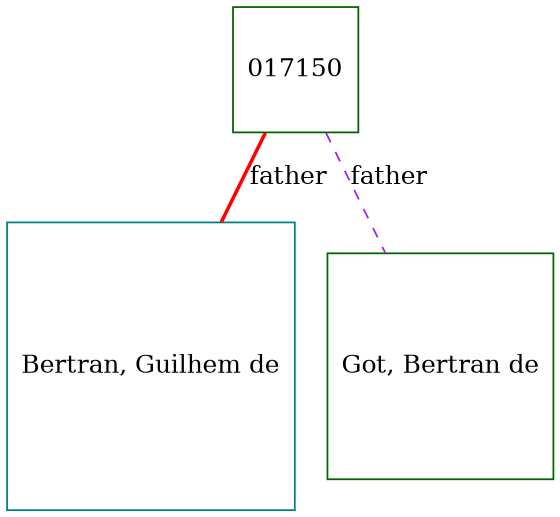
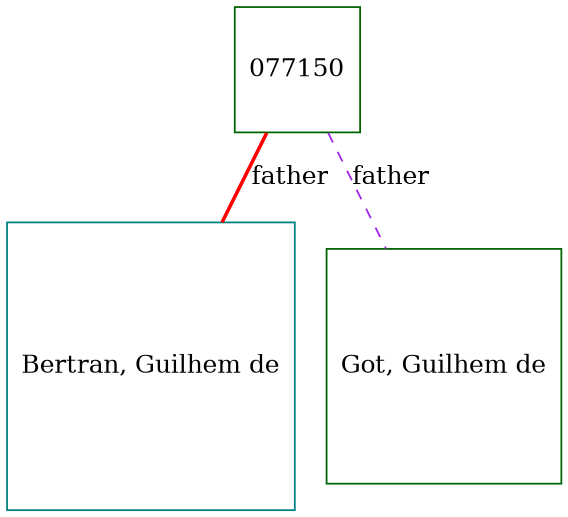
  digraph {
    node [color=darkgreen regular=1 shape=box]
    edge [arrowsize=0.0 dir=none]
-   n1 [label=017150]
+   n1 [label=077150]
    n2 [color=teal label="Bertran, Guilhem de"]
-   n3 [label="Got, Bertran de"]
+   n3 [label="Got, Guilhem de"]
    n1 -> n2 [color=red label=father style=bold]
    n1 -> n3 [color=purple label=father style=dashed]
  }
